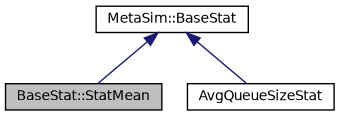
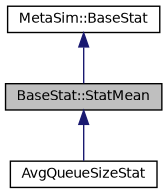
  digraph {
    node [color=black fillcolor=white fontname=Helvetica fontsize=10 shape=record style=filled]
    edge [color=midnightblue dir=back fontname=Helvetica fontsize=10 labelfontname=Helvetica labelfontsize=10 style=solid]
    n1 [fillcolor=grey75 fontcolor=black height=0.2 label="BaseStat::StatMean" width=0.4]
    n2 [height=0.2 label=AvgQueueSizeStat width=0.4]
    n3 [height=0.2 label="MetaSim::BaseStat" width=0.4]
-   n3 -> n2
+   n1 -> n2
    n3 -> n1
  }
